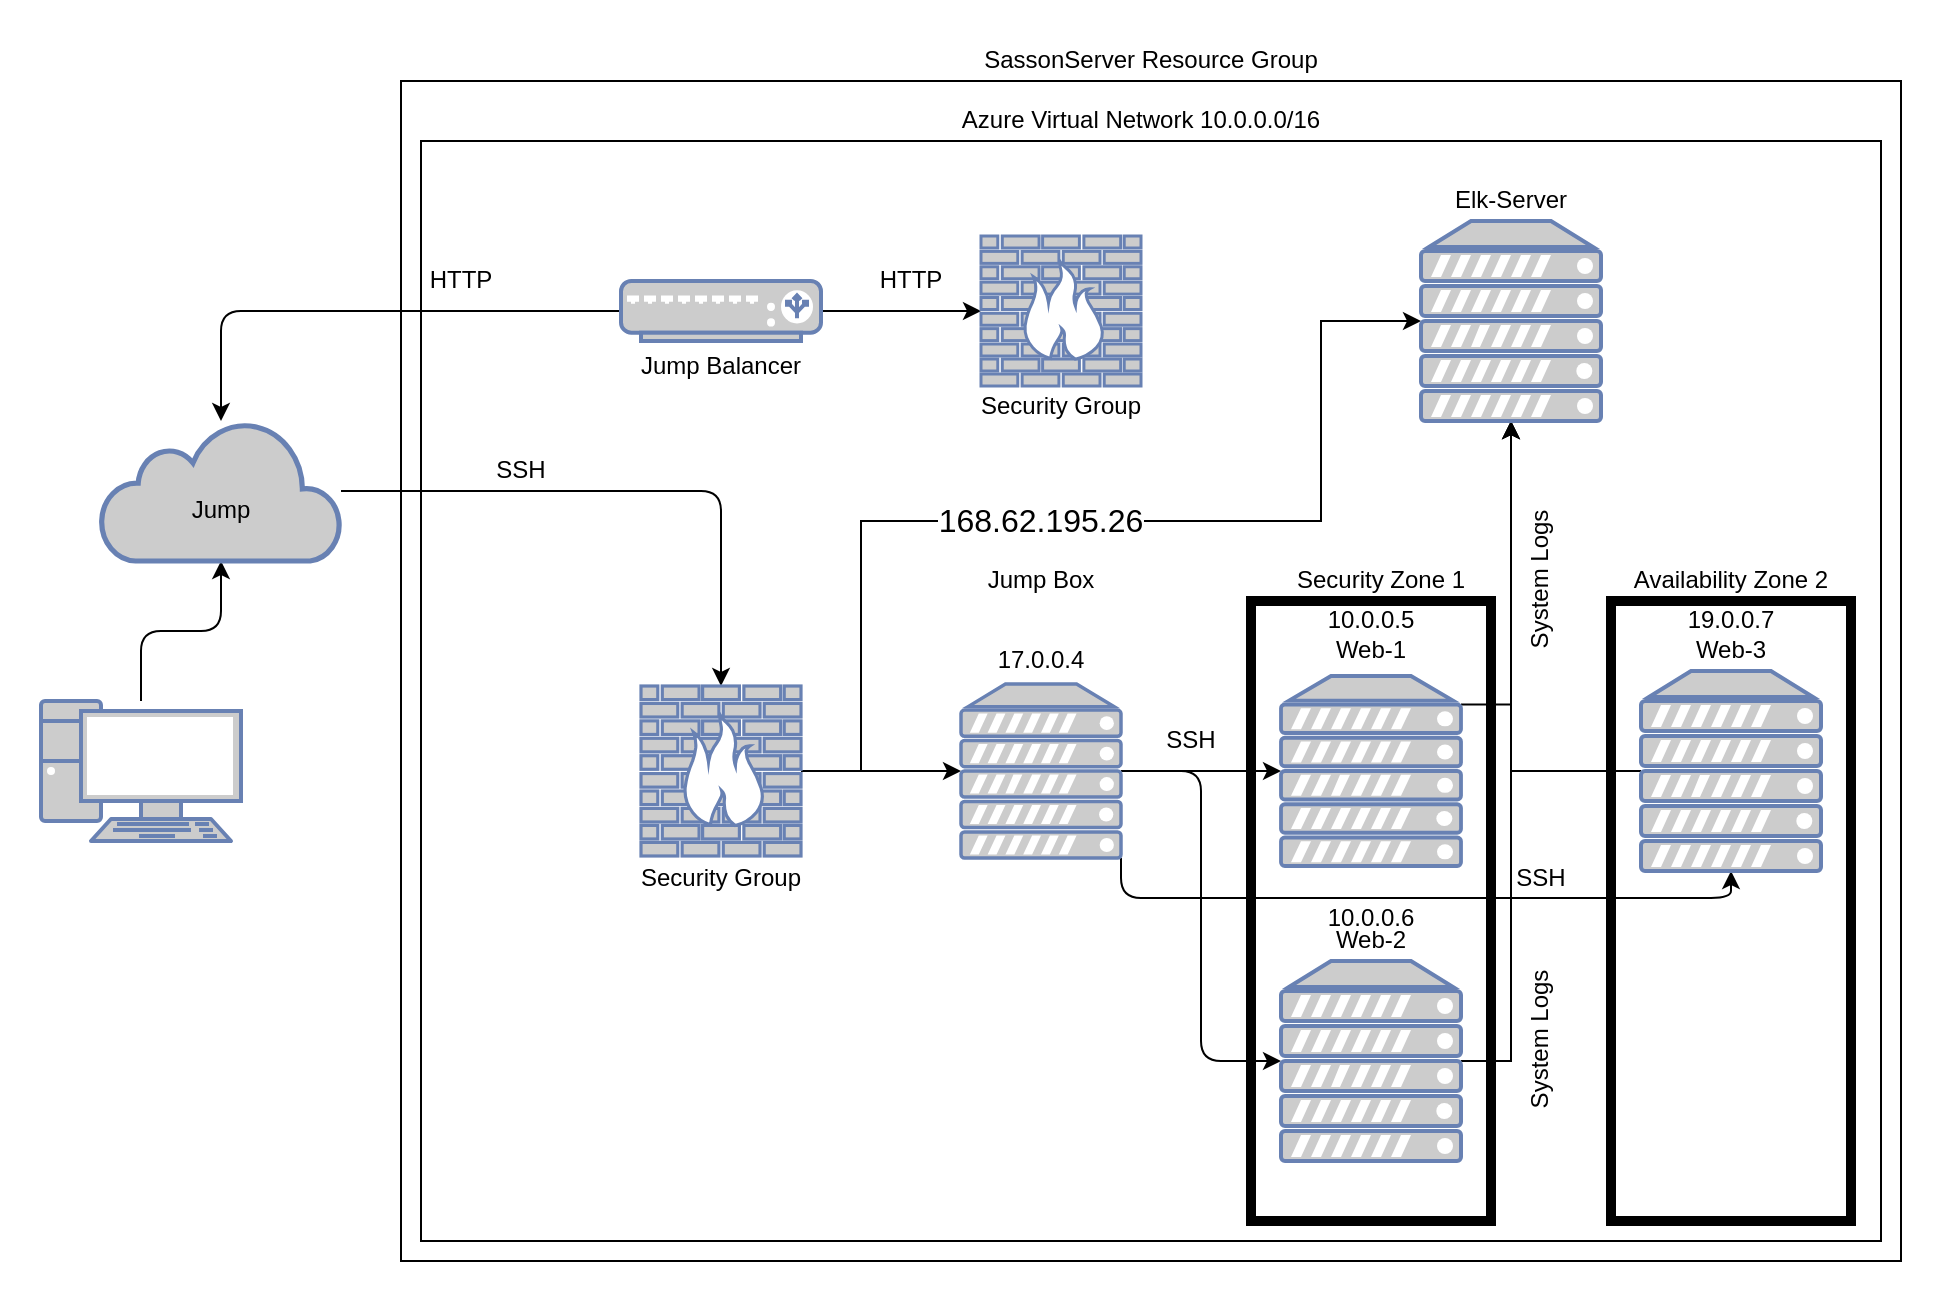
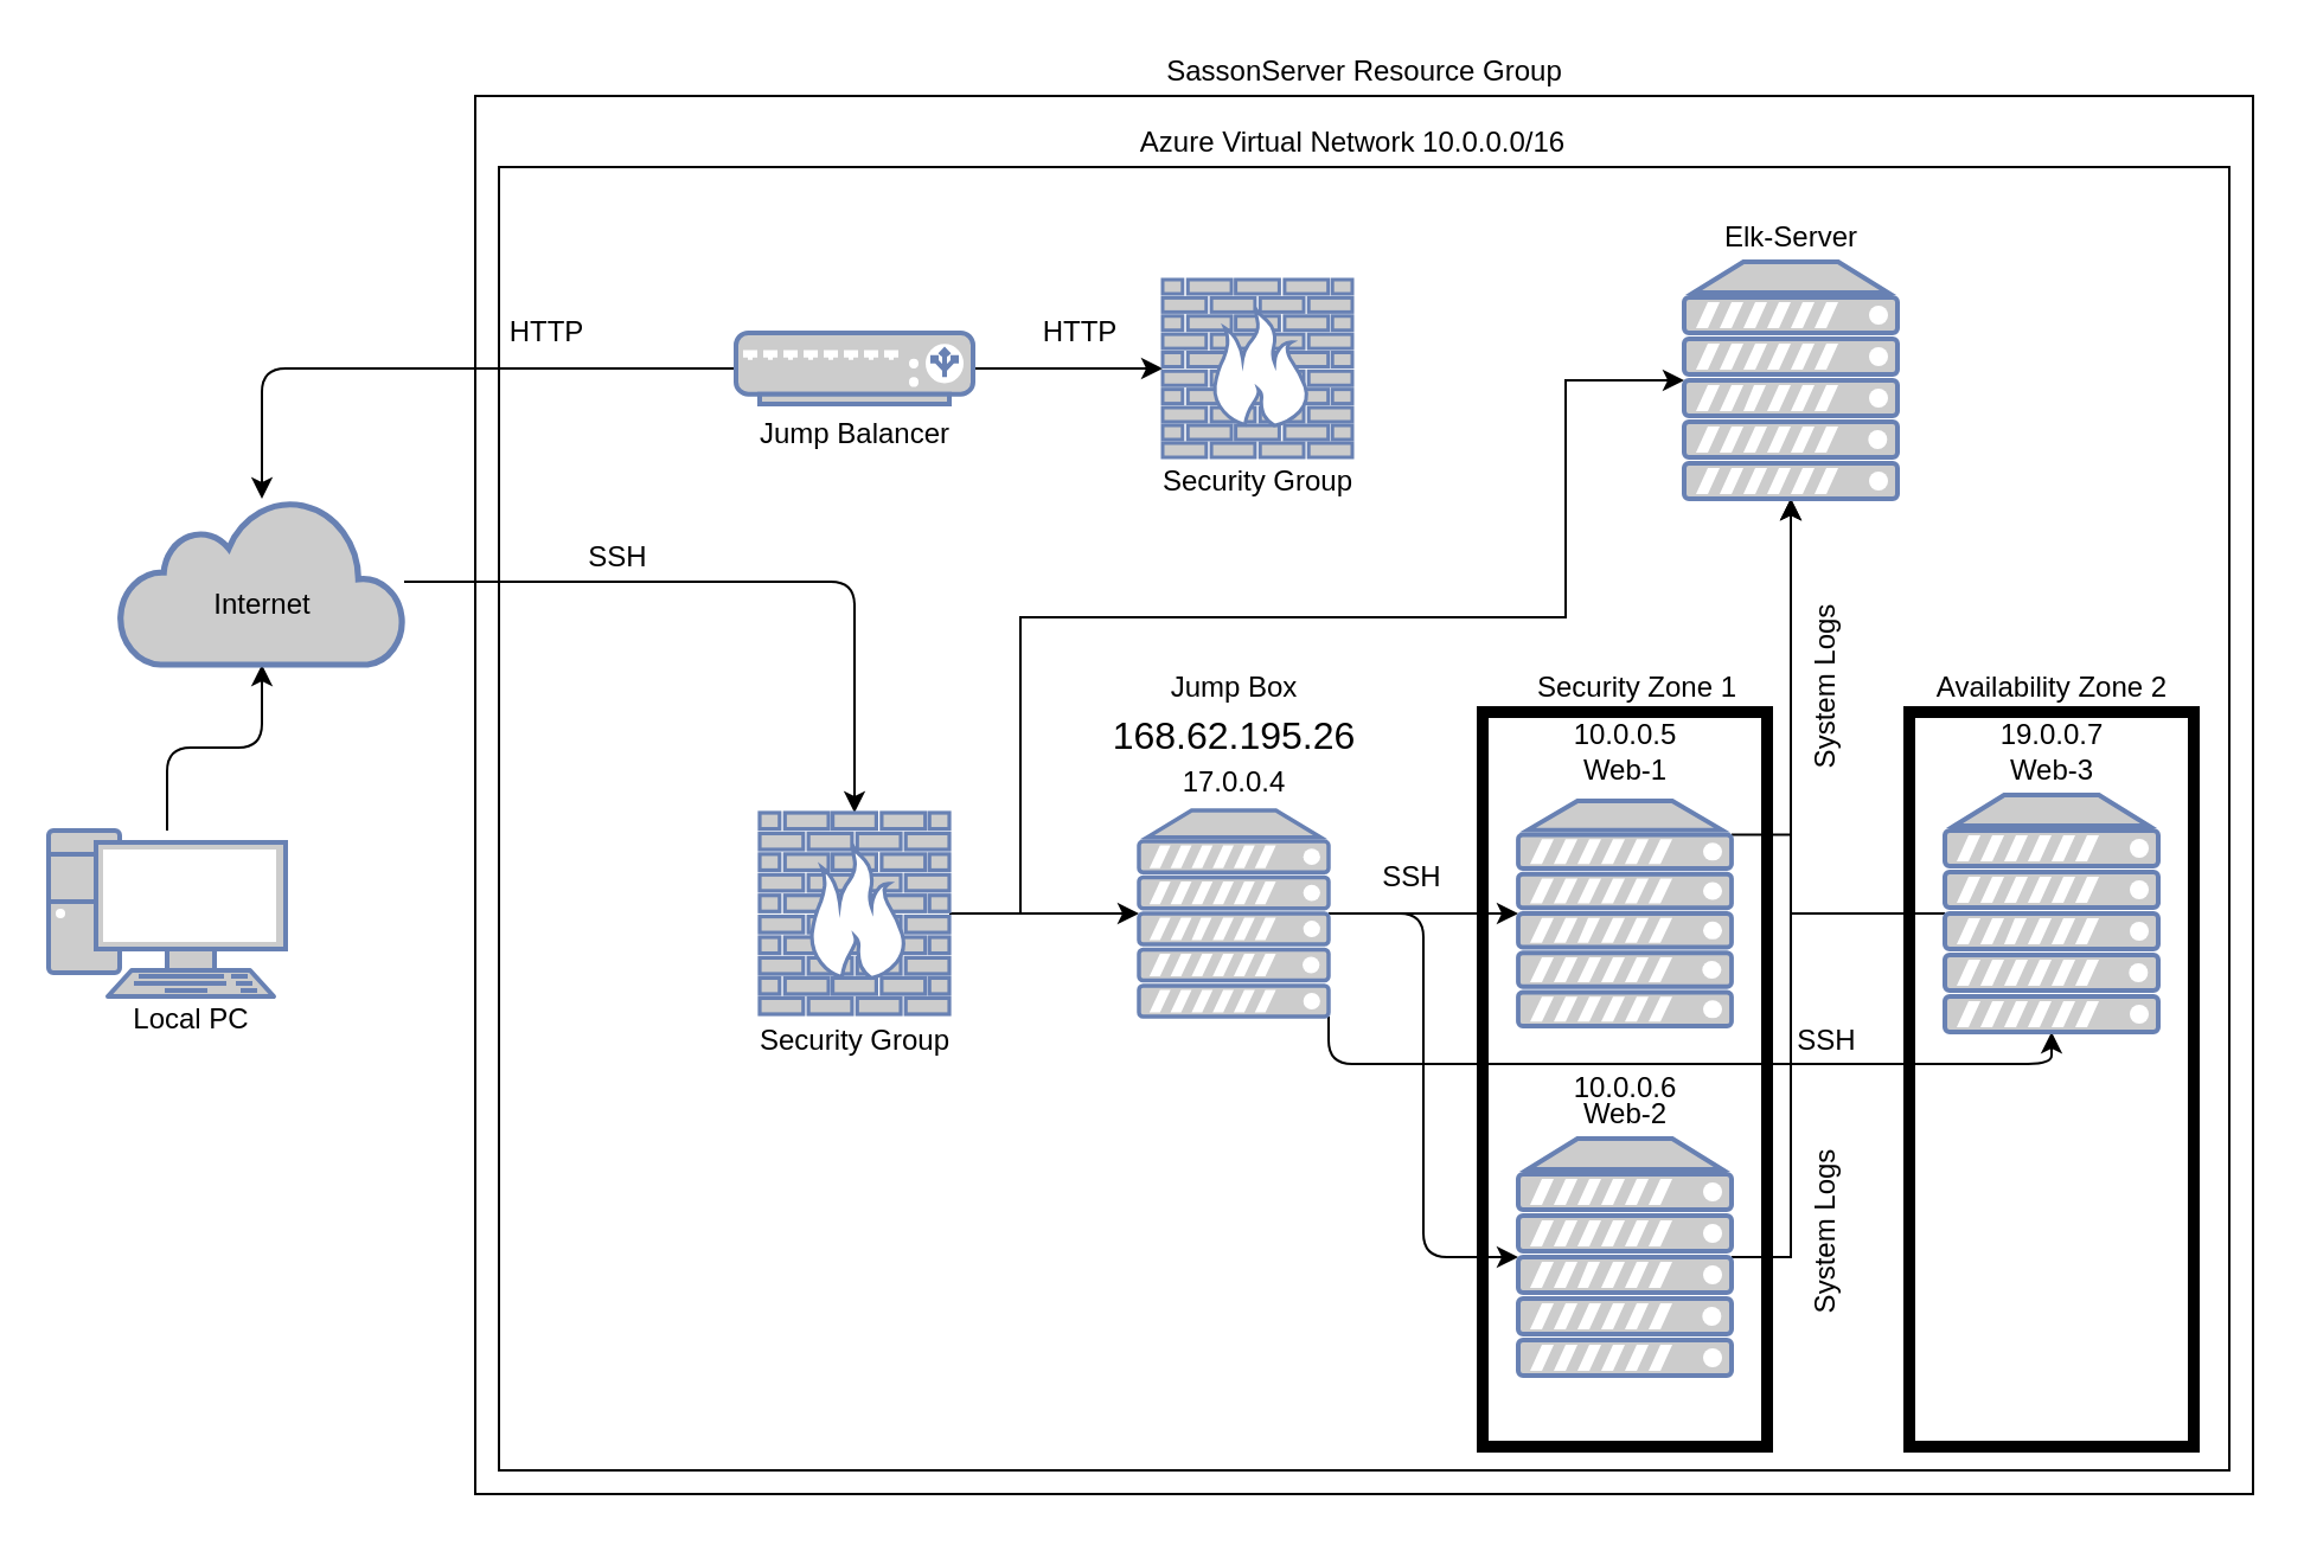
  <mxCell id="0" />
  <mxCell id="1" parent="0" />
  <mxCell id="2" style="edgeStyle=orthogonalEdgeStyle;orthogonalLoop=1;jettySize=auto;html=1;" edge="1" parent="1" source="3" target="5"><mxGeometry relative="1" as="geometry" /></mxCell>
  <mxCell id="3" value="" style="fontColor=#0066CC;verticalAlign=top;verticalLabelPosition=bottom;labelPosition=center;align=center;html=1;outlineConnect=0;fillColor=#CCCCCC;strokeColor=#6881B3;gradientColor=none;gradientDirection=north;strokeWidth=2;shape=mxgraph.networks.pc;" vertex="1" parent="1"><mxGeometry y="350" width="100" height="70" as="geometry" x="20" /></mxCell>
  <mxCell id="4" style="edgeStyle=orthogonalEdgeStyle;orthogonalLoop=1;jettySize=auto;html=1;" edge="1" parent="1" source="5" target="8"><mxGeometry relative="1" as="geometry" /></mxCell>
  <mxCell id="5" value="" style="html=1;outlineConnect=0;fillColor=#CCCCCC;strokeColor=#6881B3;gradientColor=none;gradientDirection=north;strokeWidth=2;shape=mxgraph.networks.cloud;fontColor=#ffffff;" vertex="1" parent="1"><mxGeometry x="50" y="210" width="120" height="70" as="geometry" /></mxCell>
  <mxCell id="6" value="" style="edgeStyle=orthogonalEdgeStyle;rounded=0;orthogonalLoop=1;jettySize=auto;html=1;" edge="1" parent="1" source="8" target="16"><mxGeometry relative="1" as="geometry" /></mxCell>
  <mxCell id="7" style="edgeStyle=orthogonalEdgeStyle;rounded=0;orthogonalLoop=1;jettySize=auto;html=1;entryX=0;entryY=0.5;entryDx=0;entryDy=0;entryPerimeter=0;" edge="1" parent="1" source="8" target="23"><mxGeometry relative="1" as="geometry"><mxPoint x="660" y="250" as="targetPoint" /><Array as="points"><mxPoint x="430" y="385" /><mxPoint x="430" y="260" /><mxPoint x="660" y="260" /><mxPoint x="660" y="160" /></Array></mxGeometry></mxCell>
  <mxCell id="8" value="" style="fontColor=#0066CC;verticalAlign=top;verticalLabelPosition=bottom;labelPosition=center;align=center;html=1;outlineConnect=0;fillColor=#CCCCCC;strokeColor=#6881B3;gradientColor=none;gradientDirection=north;strokeWidth=2;shape=mxgraph.networks.firewall;" vertex="1" parent="1"><mxGeometry x="320" y="342.5" width="80" height="85" as="geometry" /></mxCell>
  <mxCell id="9" value="" style="edgeStyle=orthogonalEdgeStyle;orthogonalLoop=1;jettySize=auto;html=1;" edge="1" parent="1" source="11" target="12"><mxGeometry relative="1" as="geometry" /></mxCell>
  <mxCell id="10" style="edgeStyle=orthogonalEdgeStyle;orthogonalLoop=1;jettySize=auto;html=1;" edge="1" parent="1" source="11" target="5"><mxGeometry relative="1" as="geometry" /></mxCell>
  <mxCell id="11" value="" style="fontColor=#0066CC;verticalAlign=top;verticalLabelPosition=bottom;labelPosition=center;align=center;html=1;outlineConnect=0;fillColor=#CCCCCC;strokeColor=#6881B3;gradientColor=none;gradientDirection=north;strokeWidth=2;shape=mxgraph.networks.load_balancer;" vertex="1" parent="1"><mxGeometry x="310" y="140" width="100" height="30" as="geometry" /></mxCell>
  <mxCell id="12" value="" style="fontColor=#0066CC;verticalAlign=top;verticalLabelPosition=bottom;labelPosition=center;align=center;html=1;outlineConnect=0;fillColor=#CCCCCC;strokeColor=#6881B3;gradientColor=none;gradientDirection=north;strokeWidth=2;shape=mxgraph.networks.firewall;" vertex="1" parent="1"><mxGeometry x="490" y="117.5" width="80" height="75" as="geometry" /></mxCell>
  <mxCell id="13" value="" style="edgeStyle=orthogonalEdgeStyle;orthogonalLoop=1;jettySize=auto;html=1;" edge="1" parent="1" source="16" target="18"><mxGeometry relative="1" as="geometry" /></mxCell>
  <mxCell id="14" style="edgeStyle=orthogonalEdgeStyle;orthogonalLoop=1;jettySize=auto;html=1;entryX=0;entryY=0.5;entryDx=0;entryDy=0;entryPerimeter=0;" edge="1" parent="1" source="16" target="20"><mxGeometry relative="1" as="geometry" /></mxCell>
  <mxCell id="15" style="edgeStyle=orthogonalEdgeStyle;orthogonalLoop=1;jettySize=auto;html=1;exitX=1;exitY=1;exitDx=0;exitDy=0;exitPerimeter=0;entryX=0.5;entryY=1;entryDx=0;entryDy=0;entryPerimeter=0;" edge="1" parent="1" source="16" target="22"><mxGeometry relative="1" as="geometry" /></mxCell>
  <mxCell id="16" value="" style="fontColor=#0066CC;verticalAlign=top;verticalLabelPosition=bottom;labelPosition=center;align=center;html=1;outlineConnect=0;fillColor=#CCCCCC;strokeColor=#6881B3;gradientColor=none;gradientDirection=north;strokeWidth=2;shape=mxgraph.networks.server;" vertex="1" parent="1"><mxGeometry x="480" y="341.5" width="80" height="87" as="geometry" /></mxCell>
  <mxCell id="17" style="edgeStyle=orthogonalEdgeStyle;rounded=0;orthogonalLoop=1;jettySize=auto;html=1;exitX=1;exitY=0.15;exitDx=0;exitDy=0;exitPerimeter=0;entryX=0.5;entryY=1;entryDx=0;entryDy=0;entryPerimeter=0;" edge="1" parent="1" source="18" target="23"><mxGeometry relative="1" as="geometry" /></mxCell>
  <mxCell id="18" value="" style="fontColor=#0066CC;verticalAlign=top;verticalLabelPosition=bottom;labelPosition=center;align=center;html=1;outlineConnect=0;fillColor=#CCCCCC;strokeColor=#6881B3;gradientColor=none;gradientDirection=north;strokeWidth=2;shape=mxgraph.networks.server;" vertex="1" parent="1"><mxGeometry x="640" y="337.5" width="90" height="95" as="geometry" /></mxCell>
  <mxCell id="19" style="edgeStyle=orthogonalEdgeStyle;rounded=0;orthogonalLoop=1;jettySize=auto;html=1;exitX=1;exitY=0.5;exitDx=0;exitDy=0;exitPerimeter=0;entryX=0.5;entryY=1;entryDx=0;entryDy=0;entryPerimeter=0;" edge="1" parent="1" source="20" target="23"><mxGeometry relative="1" as="geometry" /></mxCell>
  <mxCell id="20" value="" style="fontColor=#0066CC;verticalAlign=top;verticalLabelPosition=bottom;labelPosition=center;align=center;html=1;outlineConnect=0;fillColor=#CCCCCC;strokeColor=#6881B3;gradientColor=none;gradientDirection=north;strokeWidth=2;shape=mxgraph.networks.server;" vertex="1" parent="1"><mxGeometry x="640" y="480" width="90" height="100" as="geometry" /></mxCell>
  <mxCell id="21" style="edgeStyle=orthogonalEdgeStyle;rounded=0;orthogonalLoop=1;jettySize=auto;html=1;exitX=0;exitY=0.5;exitDx=0;exitDy=0;exitPerimeter=0;entryX=0.5;entryY=1;entryDx=0;entryDy=0;entryPerimeter=0;" edge="1" parent="1" source="22" target="23"><mxGeometry relative="1" as="geometry" /></mxCell>
  <mxCell id="22" value="" style="fontColor=#0066CC;verticalAlign=top;verticalLabelPosition=bottom;labelPosition=center;align=center;html=1;outlineConnect=0;fillColor=#CCCCCC;strokeColor=#6881B3;gradientColor=none;gradientDirection=north;strokeWidth=2;shape=mxgraph.networks.server;" vertex="1" parent="1"><mxGeometry x="820" y="335" width="90" height="100" as="geometry" /></mxCell>
  <mxCell id="23" value="" style="fontColor=#0066CC;verticalAlign=top;verticalLabelPosition=bottom;labelPosition=center;align=center;html=1;outlineConnect=0;fillColor=#CCCCCC;strokeColor=#6881B3;gradientColor=none;gradientDirection=north;strokeWidth=2;shape=mxgraph.networks.server;" vertex="1" parent="1"><mxGeometry x="710" y="110" width="90" height="100" as="geometry" /></mxCell>
  <mxCell id="24" value="" style="whiteSpace=wrap;html=1;glass=0;shadow=0;sketch=0;fillColor=none;" vertex="1" parent="1"><mxGeometry x="200" y="40" width="750" height="590" as="geometry" /></mxCell>
  <mxCell id="25" value="" style="whiteSpace=wrap;html=1;shadow=0;glass=0;sketch=0;fillColor=none;rounded=0;noLabel=0;allowArrows=1;connectable=0;" vertex="1" parent="1"><mxGeometry x="210" y="70" width="730" height="550" as="geometry" /></mxCell>
  <mxCell id="26" value="Azure Virtual Network 10.0.0.0/16" style="text;html=1;resizable=0;autosize=1;align=center;verticalAlign=middle;points=[];fillColor=none;strokeColor=none;rounded=0;shadow=0;glass=0;sketch=0;" vertex="1" parent="1"><mxGeometry x="475" y="50" width="190" height="20" as="geometry" /></mxCell>
  <mxCell id="27" value="SassonServer Resource Group" style="text;html=1;resizable=0;autosize=1;align=center;verticalAlign=middle;points=[];fillColor=none;strokeColor=none;rounded=0;shadow=0;glass=0;sketch=0;" vertex="1" parent="1"><mxGeometry x="485" y="20" width="180" height="20" as="geometry" /></mxCell>
- <mxCell id="29" value="Jump" style="text;html=1;resizable=0;autosize=1;align=center;verticalAlign=middle;points=[];fillColor=none;strokeColor=none;rounded=0;shadow=0;glass=0;sketch=0;" vertex="1" parent="1"><mxGeometry x="80" y="245" width="60" height="20" as="geometry" /></mxCell>
+ <mxCell id="28" value="Local PC" style="text;html=1;resizable=0;autosize=1;align=center;verticalAlign=middle;points=[];fillColor=none;strokeColor=none;rounded=0;shadow=0;glass=0;sketch=0;" vertex="1" parent="1"><mxGeometry x="50" y="420" width="60" height="20" as="geometry" /></mxCell>
+ <mxCell id="29" value="Internet" style="text;html=1;resizable=0;autosize=1;align=center;verticalAlign=middle;points=[];fillColor=none;strokeColor=none;rounded=0;shadow=0;glass=0;sketch=0;" vertex="1" parent="1"><mxGeometry x="80" y="245" width="60" height="20" as="geometry" /></mxCell>
  <mxCell id="30" value="HTTP" style="text;html=1;resizable=0;autosize=1;align=center;verticalAlign=middle;points=[];fillColor=none;strokeColor=none;rounded=0;shadow=0;glass=0;sketch=0;" vertex="1" parent="1"><mxGeometry x="205" y="130" width="50" height="20" as="geometry" /></mxCell>
  <mxCell id="31" value="SSH" style="text;html=1;resizable=0;autosize=1;align=center;verticalAlign=middle;points=[];fillColor=none;strokeColor=none;rounded=0;shadow=0;glass=0;sketch=0;" vertex="1" parent="1"><mxGeometry x="240" y="225" width="40" height="20" as="geometry" /></mxCell>
  <mxCell id="32" value="HTTP" style="text;html=1;resizable=0;autosize=1;align=center;verticalAlign=middle;points=[];fillColor=none;strokeColor=none;rounded=0;shadow=0;glass=0;sketch=0;" vertex="1" parent="1"><mxGeometry x="430" y="130" width="50" height="20" as="geometry" /></mxCell>
  <mxCell id="33" value="SSH" style="text;html=1;resizable=0;autosize=1;align=center;verticalAlign=middle;points=[];fillColor=none;strokeColor=none;rounded=0;shadow=0;glass=0;sketch=0;" vertex="1" parent="1"><mxGeometry x="575" y="360" width="40" height="20" as="geometry" /></mxCell>
  <mxCell id="34" value="SSH" style="text;html=1;resizable=0;autosize=1;align=center;verticalAlign=middle;points=[];fillColor=none;strokeColor=none;rounded=0;shadow=0;glass=0;sketch=0;" vertex="1" parent="1"><mxGeometry x="750" y="428.5" width="40" height="20" as="geometry" /></mxCell>
  <mxCell id="35" value="Jump Box" style="text;html=1;resizable=0;autosize=1;align=center;verticalAlign=middle;points=[];fillColor=none;strokeColor=none;rounded=0;shadow=0;glass=0;sketch=0;" vertex="1" parent="1"><mxGeometry x="485" y="280" width="70" height="20" as="geometry" /></mxCell>
- <mxCell id="36" value="&lt;span style=&quot;font-family: &amp;#34;az_ea_font&amp;#34; , &amp;#34;segoe ui&amp;#34; , &amp;#34;az_font&amp;#34; , , , &amp;#34;blinkmacsystemfont&amp;#34; , &amp;#34;roboto&amp;#34; , &amp;#34;oxygen&amp;#34; , &amp;#34;ubuntu&amp;#34; , &amp;#34;cantarell&amp;#34; , &amp;#34;open sans&amp;#34; , &amp;#34;helvetica neue&amp;#34; , sans-serif ; font-size: 16px ; background-color: rgb(255 , 255 , 255)&quot;&gt;168.62.195.26&lt;/span&gt;" style="text;html=1;resizable=0;autosize=1;align=center;verticalAlign=middle;points=[];fillColor=none;strokeColor=none;rounded=0;shadow=0;glass=0;sketch=0;" vertex="1" parent="1"><mxGeometry x="460" y="250" width="120" height="20" as="geometry" /></mxCell>
+ <mxCell id="36" value="&lt;span style=&quot;font-family: &amp;#34;az_ea_font&amp;#34; , &amp;#34;segoe ui&amp;#34; , &amp;#34;az_font&amp;#34; , , , &amp;#34;blinkmacsystemfont&amp;#34; , &amp;#34;roboto&amp;#34; , &amp;#34;oxygen&amp;#34; , &amp;#34;ubuntu&amp;#34; , &amp;#34;cantarell&amp;#34; , &amp;#34;open sans&amp;#34; , &amp;#34;helvetica neue&amp;#34; , sans-serif ; font-size: 16px ; background-color: rgb(255 , 255 , 255)&quot;&gt;168.62.195.26&lt;/span&gt;" style="text;html=1;resizable=0;autosize=1;align=center;verticalAlign=middle;points=[];fillColor=none;strokeColor=none;rounded=0;shadow=0;glass=0;sketch=0;" vertex="1" parent="1"><mxGeometry x="460" y="300" width="120" height="20" as="geometry" /></mxCell>
  <mxCell id="37" value="17.0.0.4" style="text;html=1;resizable=0;autosize=1;align=center;verticalAlign=middle;points=[];fillColor=none;strokeColor=none;rounded=0;shadow=0;glass=0;sketch=0;" vertex="1" parent="1"><mxGeometry x="490" y="320" width="60" height="20" as="geometry" /></mxCell>
  <mxCell id="38" value="Jump Balancer" style="text;html=1;resizable=0;autosize=1;align=center;verticalAlign=middle;points=[];fillColor=none;strokeColor=none;rounded=0;shadow=0;glass=0;sketch=0;" vertex="1" parent="1"><mxGeometry x="315" y="172.5" width="90" height="20" as="geometry" /></mxCell>
  <mxCell id="39" value="Security Group" style="text;html=1;resizable=0;autosize=1;align=center;verticalAlign=middle;points=[];fillColor=none;strokeColor=none;rounded=0;shadow=0;glass=0;sketch=0;" vertex="1" parent="1"><mxGeometry x="310" y="428.5" width="100" height="20" as="geometry" /></mxCell>
  <mxCell id="40" value="Security Group" style="text;html=1;resizable=0;autosize=1;align=center;verticalAlign=middle;points=[];fillColor=none;strokeColor=none;rounded=0;shadow=0;glass=0;sketch=0;" vertex="1" parent="1"><mxGeometry x="480" y="192.5" width="100" height="20" as="geometry" /></mxCell>
  <mxCell id="41" value="System Logs" style="text;html=1;resizable=0;autosize=1;align=center;verticalAlign=middle;points=[];fillColor=none;strokeColor=none;rounded=0;shadow=0;glass=0;sketch=0;rotation=-90;" vertex="1" parent="1"><mxGeometry x="730" y="280" width="80" height="20" as="geometry" /></mxCell>
  <mxCell id="42" value="System Logs" style="text;html=1;resizable=0;autosize=1;align=center;verticalAlign=middle;points=[];fillColor=none;strokeColor=none;rounded=0;shadow=0;glass=0;sketch=0;rotation=-90;" vertex="1" parent="1"><mxGeometry x="730" y="510" width="80" height="20" as="geometry" /></mxCell>
  <mxCell id="43" value="Elk-Server" style="text;html=1;resizable=0;autosize=1;align=center;verticalAlign=middle;points=[];fillColor=none;strokeColor=none;rounded=0;shadow=0;glass=0;sketch=0;rotation=0;" vertex="1" parent="1"><mxGeometry x="720" y="90" width="70" height="20" as="geometry" /></mxCell>
  <mxCell id="44" value="" style="whiteSpace=wrap;html=1;rounded=0;shadow=0;glass=0;sketch=0;strokeColor=#000000;fillColor=none;strokeWidth=5;" vertex="1" parent="1"><mxGeometry x="625" y="300" width="120" height="310" as="geometry" /></mxCell>
  <mxCell id="45" value="" style="whiteSpace=wrap;html=1;rounded=0;shadow=0;glass=0;sketch=0;strokeColor=#000000;fillColor=none;strokeWidth=5;" vertex="1" parent="1"><mxGeometry x="805" y="300" width="120" height="310" as="geometry" /></mxCell>
  <mxCell id="46" value="Web-2" style="text;html=1;resizable=0;autosize=1;align=center;verticalAlign=middle;points=[];fillColor=none;strokeColor=none;rounded=0;shadow=0;glass=0;sketch=0;" vertex="1" parent="1"><mxGeometry x="660" y="460" width="50" height="20" as="geometry" /></mxCell>
  <mxCell id="47" value="Web-3" style="text;html=1;resizable=0;autosize=1;align=center;verticalAlign=middle;points=[];fillColor=none;strokeColor=none;rounded=0;shadow=0;glass=0;sketch=0;" vertex="1" parent="1"><mxGeometry x="840" y="315" width="50" height="20" as="geometry" /></mxCell>
  <mxCell id="48" value="Web-1" style="text;html=1;resizable=0;autosize=1;align=center;verticalAlign=middle;points=[];fillColor=none;strokeColor=none;rounded=0;shadow=0;glass=0;sketch=0;" vertex="1" parent="1"><mxGeometry x="660" y="315" width="50" height="20" as="geometry" /></mxCell>
  <mxCell id="49" value="10.0.0.5" style="text;html=1;resizable=0;autosize=1;align=center;verticalAlign=middle;points=[];fillColor=none;strokeColor=none;rounded=0;shadow=0;glass=0;sketch=0;" vertex="1" parent="1"><mxGeometry x="655" y="300" width="60" height="20" as="geometry" /></mxCell>
  <mxCell id="50" value="10.0.0.6" style="text;html=1;resizable=0;autosize=1;align=center;verticalAlign=middle;points=[];fillColor=none;strokeColor=none;rounded=0;shadow=0;glass=0;sketch=0;" vertex="1" parent="1"><mxGeometry x="655" y="448.5" width="60" height="20" as="geometry" /></mxCell>
  <mxCell id="51" value="19.0.0.7" style="text;html=1;resizable=0;autosize=1;align=center;verticalAlign=middle;points=[];fillColor=none;strokeColor=none;rounded=0;shadow=0;glass=0;sketch=0;" vertex="1" parent="1"><mxGeometry x="835" y="300" width="60" height="20" as="geometry" /></mxCell>
  <mxCell id="52" value="Security Zone 1" style="text;html=1;resizable=0;autosize=1;align=center;verticalAlign=middle;points=[];fillColor=none;strokeColor=none;rounded=0;shadow=0;glass=0;sketch=0;" vertex="1" parent="1"><mxGeometry x="635" y="280" width="110" height="20" as="geometry" /></mxCell>
  <mxCell id="53" value="Availability Zone 2" style="text;html=1;resizable=0;autosize=1;align=center;verticalAlign=middle;points=[];fillColor=none;strokeColor=none;rounded=0;shadow=0;glass=0;sketch=0;" vertex="1" parent="1"><mxGeometry x="810" y="280" width="110" height="20" as="geometry" /></mxCell>
